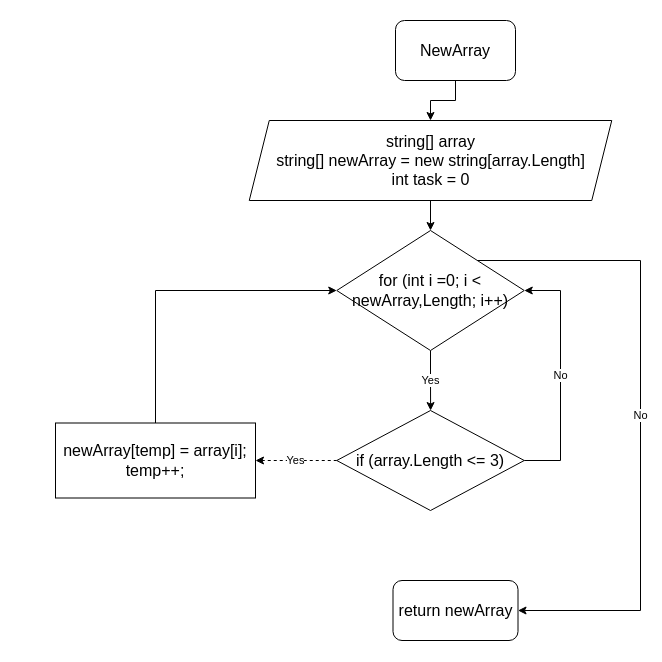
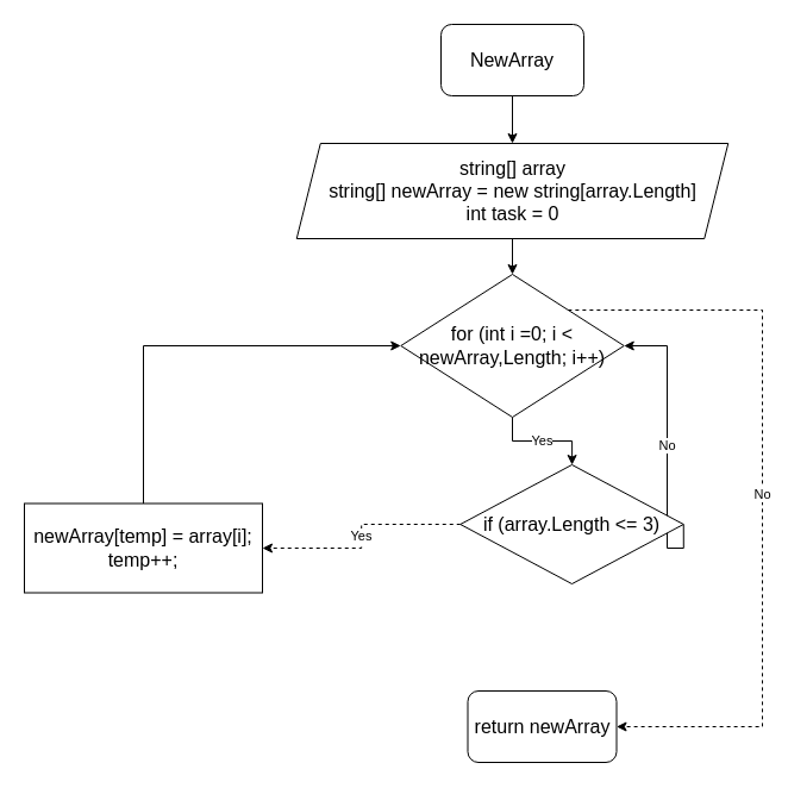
  <mxCell id="0" />
  <mxCell id="1" parent="0" />
  <mxCell id="2" style="edgeStyle=orthogonalEdgeStyle;rounded=0;orthogonalLoop=1;jettySize=auto;html=1;exitX=0.5;exitY=1;exitDx=0;exitDy=0;entryX=0.5;entryY=0;entryDx=0;entryDy=0;" edge="1" parent="1" source="3" target="5"><mxGeometry relative="1" as="geometry" /></mxCell>
- <mxCell id="3" value="&lt;font style=&quot;font-size: 16px;&quot;&gt;NewArray&lt;/font&gt;" style="rounded=1;whiteSpace=wrap;html=1;" vertex="1" parent="1"><mxGeometry x="395" y="20" width="120" height="60" as="geometry" /></mxCell>
+ <mxCell id="3" value="&lt;font style=&quot;font-size: 16px;&quot;&gt;NewArray&lt;/font&gt;" style="rounded=1;whiteSpace=wrap;html=1;" vertex="1" parent="1"><mxGeometry x="370" y="20" width="120" height="60" as="geometry" /></mxCell>
  <mxCell id="4" style="edgeStyle=orthogonalEdgeStyle;rounded=0;orthogonalLoop=1;jettySize=auto;html=1;exitX=0.5;exitY=1;exitDx=0;exitDy=0;entryX=0.5;entryY=0;entryDx=0;entryDy=0;" edge="1" parent="1" source="5" target="8"><mxGeometry relative="1" as="geometry" /></mxCell>
  <mxCell id="5" value="&lt;font style=&quot;font-size: 16px;&quot;&gt;string[] array&lt;br&gt;string[] newArray = new string[array.Length]&lt;br&gt;int task = 0&lt;/font&gt;" style="shape=parallelogram;perimeter=parallelogramPerimeter;whiteSpace=wrap;html=1;fixedSize=1;" vertex="1" parent="1"><mxGeometry x="248.75" y="120" width="362.5" height="80" as="geometry" /></mxCell>
  <mxCell id="6" value="Yes" style="edgeStyle=orthogonalEdgeStyle;rounded=0;orthogonalLoop=1;jettySize=auto;html=1;exitX=0.5;exitY=1;exitDx=0;exitDy=0;" edge="1" parent="1" source="8" target="11"><mxGeometry relative="1" as="geometry" /></mxCell>
- <mxCell id="7" value="No" style="edgeStyle=orthogonalEdgeStyle;rounded=0;orthogonalLoop=1;jettySize=auto;html=1;exitX=1;exitY=0;exitDx=0;exitDy=0;entryX=1;entryY=0.5;entryDx=0;entryDy=0;" edge="1" parent="1" source="8" target="14"><mxGeometry relative="1" as="geometry"><Array as="points"><mxPoint x="640" y="260" /><mxPoint x="640" y="610" /></Array></mxGeometry></mxCell>
+ <mxCell id="7" value="No" style="edgeStyle=orthogonalEdgeStyle;rounded=0;orthogonalLoop=1;jettySize=auto;html=1;exitX=1;exitY=0;exitDx=0;exitDy=0;entryX=1;entryY=0.5;entryDx=0;entryDy=0;dashed=1;" edge="1" parent="1" source="8" target="14"><mxGeometry relative="1" as="geometry"><Array as="points"><mxPoint x="640" y="260" /><mxPoint x="640" y="610" /></Array></mxGeometry></mxCell>
  <mxCell id="8" value="&lt;font style=&quot;font-size: 16px;&quot;&gt;for (int i =0; i &amp;lt; newArray,Length; i++)&lt;/font&gt;" style="rhombus;whiteSpace=wrap;html=1;" vertex="1" parent="1"><mxGeometry x="336.25" y="230" width="187.5" height="120" as="geometry" /></mxCell>
  <mxCell id="9" value="Yes" style="edgeStyle=orthogonalEdgeStyle;rounded=0;orthogonalLoop=1;jettySize=auto;html=1;exitX=0;exitY=0.5;exitDx=0;exitDy=0;dashed=1;" edge="1" parent="1" source="11" target="13"><mxGeometry relative="1" as="geometry" /></mxCell>
  <mxCell id="10" value="No" style="edgeStyle=orthogonalEdgeStyle;rounded=0;orthogonalLoop=1;jettySize=auto;html=1;exitX=1;exitY=0.5;exitDx=0;exitDy=0;entryX=1;entryY=0.5;entryDx=0;entryDy=0;" edge="1" parent="1" source="11" target="8"><mxGeometry relative="1" as="geometry"><Array as="points"><mxPoint x="560" y="460" /><mxPoint x="560" y="290" /></Array></mxGeometry></mxCell>
- <mxCell id="11" value="&lt;font style=&quot;font-size: 16px;&quot;&gt;if (array.Length &amp;lt;= 3)&lt;/font&gt;" style="rhombus;whiteSpace=wrap;html=1;" vertex="1" parent="1"><mxGeometry x="336.25" y="410" width="187.5" height="100" as="geometry" /></mxCell>
+ <mxCell id="11" value="&lt;font style=&quot;font-size: 16px;&quot;&gt;if (array.Length &amp;lt;= 3)&lt;/font&gt;" style="rhombus;whiteSpace=wrap;html=1;" vertex="1" parent="1"><mxGeometry x="386.25" y="390" width="187.5" height="100" as="geometry" /></mxCell>
  <mxCell id="12" style="edgeStyle=orthogonalEdgeStyle;rounded=0;orthogonalLoop=1;jettySize=auto;html=1;exitX=0.5;exitY=0;exitDx=0;exitDy=0;entryX=0;entryY=0.5;entryDx=0;entryDy=0;" edge="1" parent="1" source="13" target="8"><mxGeometry relative="1" as="geometry" /></mxCell>
- <mxCell id="13" value="&lt;font style=&quot;font-size: 16px;&quot;&gt;newArray[temp] = array[i];&lt;br&gt;temp++;&lt;/font&gt;" style="rounded=0;whiteSpace=wrap;html=1;" vertex="1" parent="1"><mxGeometry x="55" y="422.5" width="200" height="75" as="geometry" /></mxCell>
+ <mxCell id="13" value="&lt;font style=&quot;font-size: 16px;&quot;&gt;newArray[temp] = array[i];&lt;br&gt;temp++;&lt;/font&gt;" style="rounded=0;whiteSpace=wrap;html=1;" vertex="1" parent="1"><mxGeometry x="20" y="422.5" width="200" height="75" as="geometry" /></mxCell>
  <mxCell id="14" value="&lt;font style=&quot;font-size: 16px;&quot;&gt;return newArray&lt;/font&gt;" style="rounded=1;whiteSpace=wrap;html=1;" vertex="1" parent="1"><mxGeometry x="392.5" y="580" width="125" height="60" as="geometry" /></mxCell>
